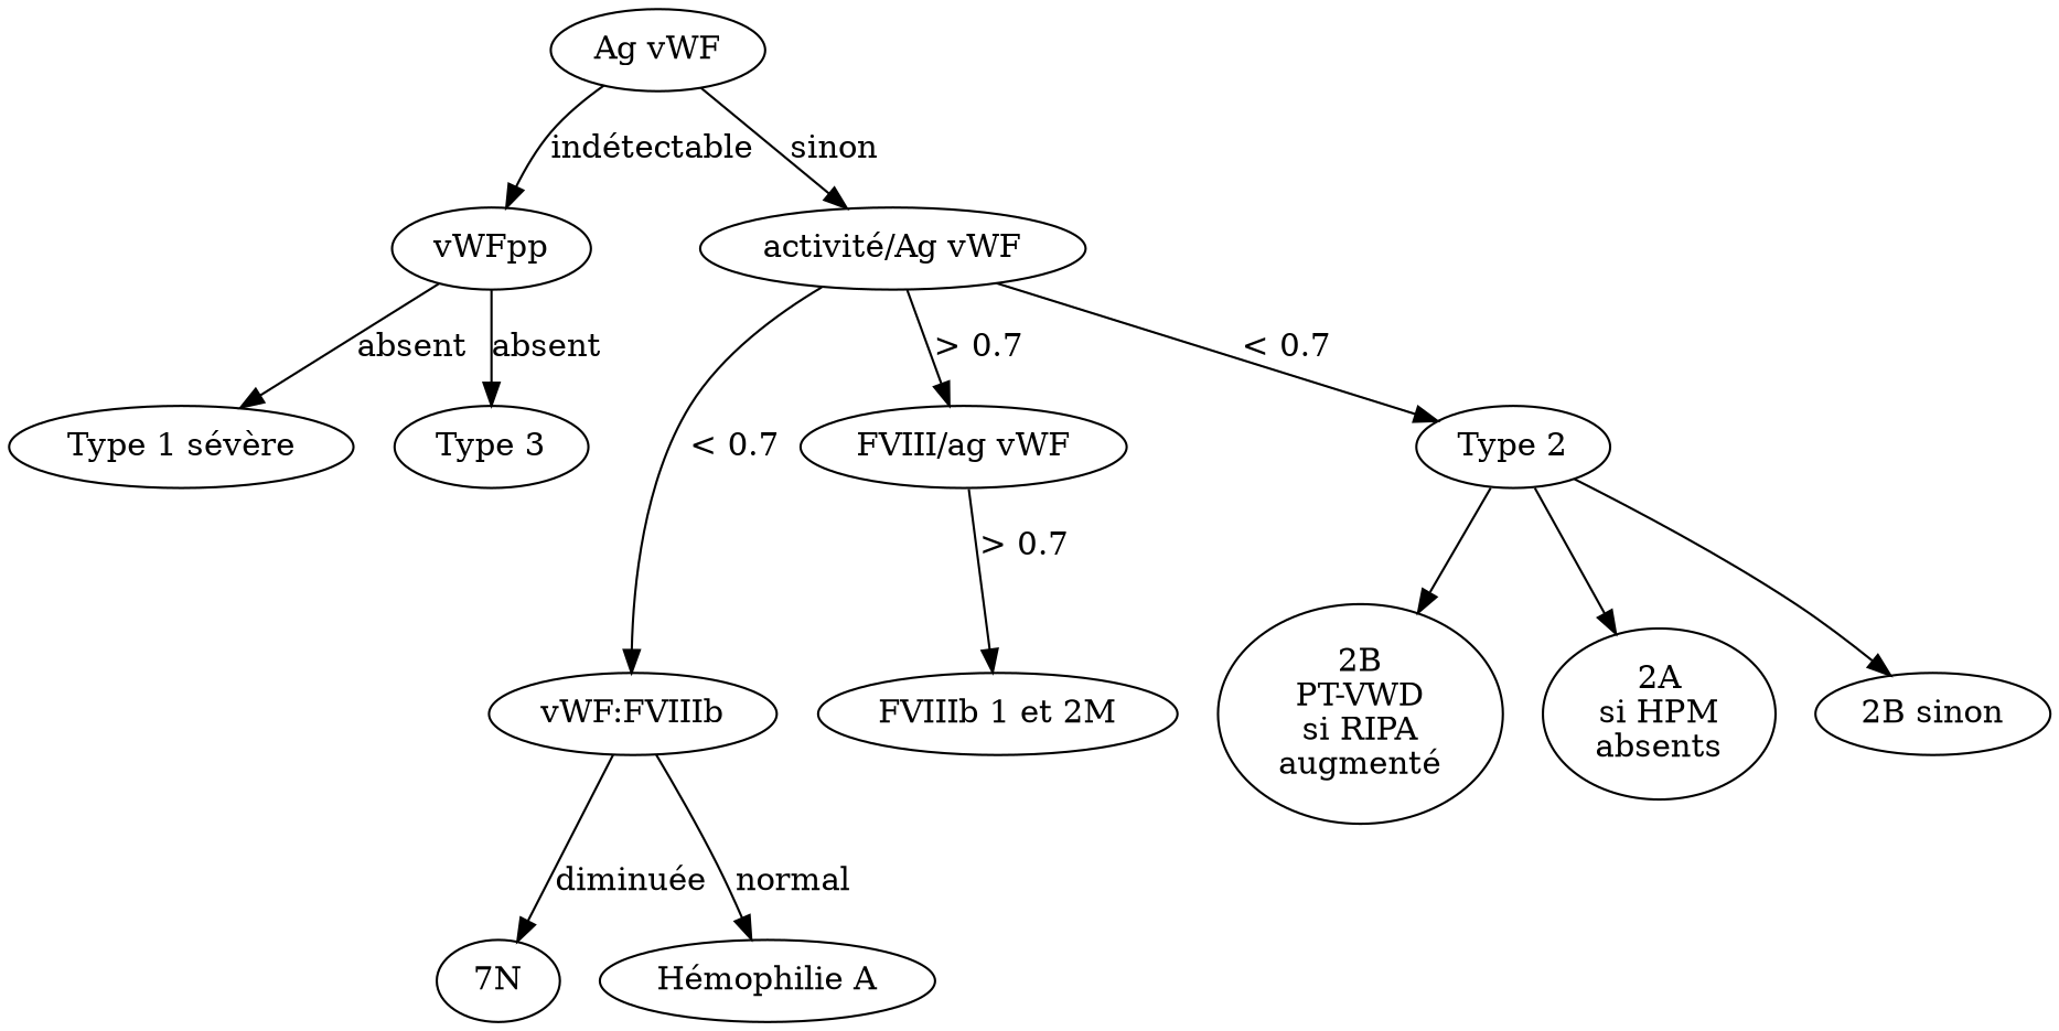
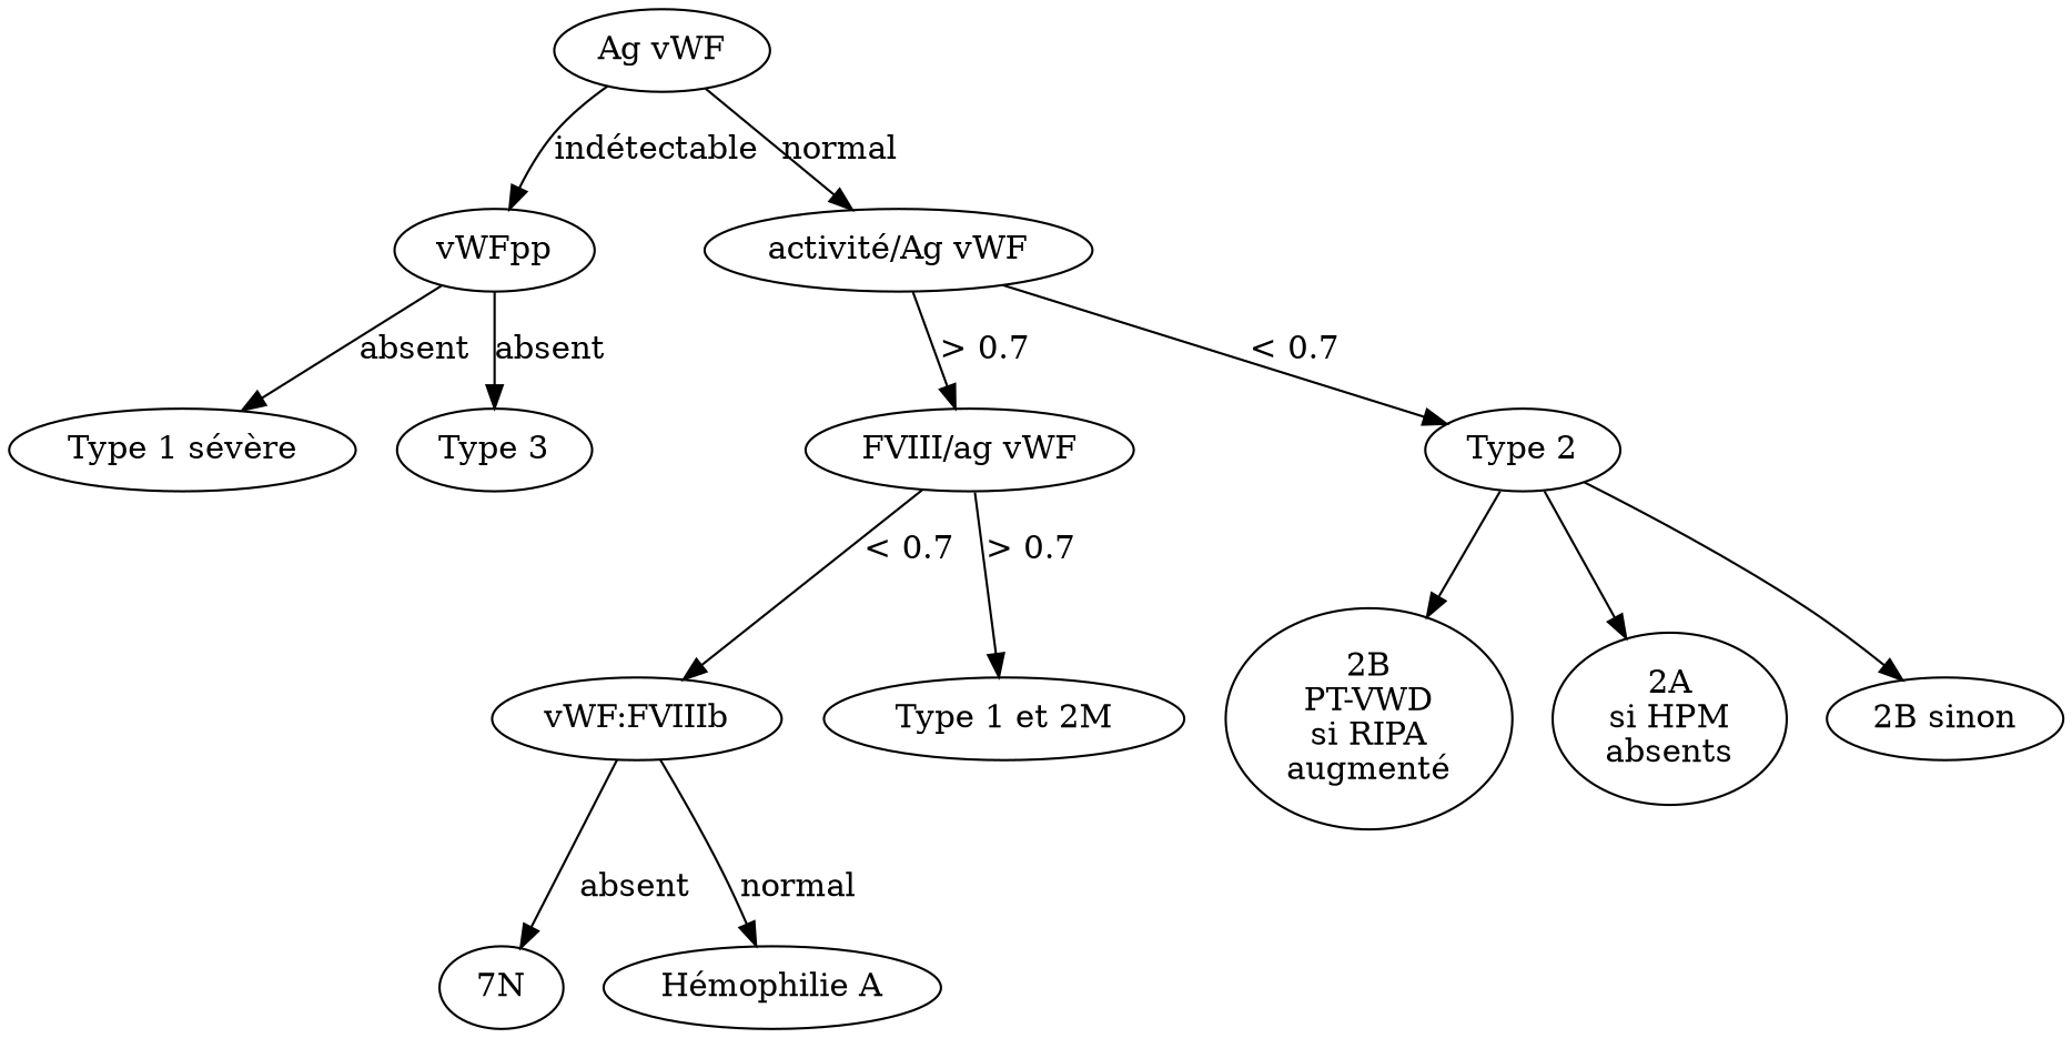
  digraph {
    "Ag vWF"
    vWFpp
    "activité/Ag vWF"
    "Type 3"
    "Type 1 sévère"
    "FVIII/ag vWF"
    "Type 2"
-   "Type 1 et 2M" [label="FVIIIb 1 et 2M"]
+   "Type 1 et 2M"
    "vWF:FVIIIb"
    "2B\nPT-VWD\nsi RIPA\naugmenté"
    "2A\nsi HPM\nabsents"
    "2B sinon"
    n13 [label="7N"]
    "Hémophilie A"
    "Ag vWF" -> vWFpp [label="indétectable"]
-   "Ag vWF" -> "activité/Ag vWF" [label=sinon]
+   "Ag vWF" -> "activité/Ag vWF" [label=normal]
    vWFpp -> "Type 3" [label=absent]
    vWFpp -> "Type 1 sévère" [label=absent]
    "activité/Ag vWF" -> "FVIII/ag vWF" [label="> 0.7"]
    "activité/Ag vWF" -> "Type 2" [label="< 0.7"]
    "FVIII/ag vWF" -> "Type 1 et 2M" [label="> 0.7"]
-   "activité/Ag vWF" -> "vWF:FVIIIb" [label="< 0.7"]
+   "FVIII/ag vWF" -> "vWF:FVIIIb" [label="< 0.7"]
    "Type 2" -> "2B\nPT-VWD\nsi RIPA\naugmenté"
    "Type 2" -> "2A\nsi HPM\nabsents"
    "Type 2" -> "2B sinon"
-   "vWF:FVIIIb" -> n13 [label="diminuée"]
+   "vWF:FVIIIb" -> n13 [label=absent]
    "vWF:FVIIIb" -> "Hémophilie A" [label=normal]
  }
